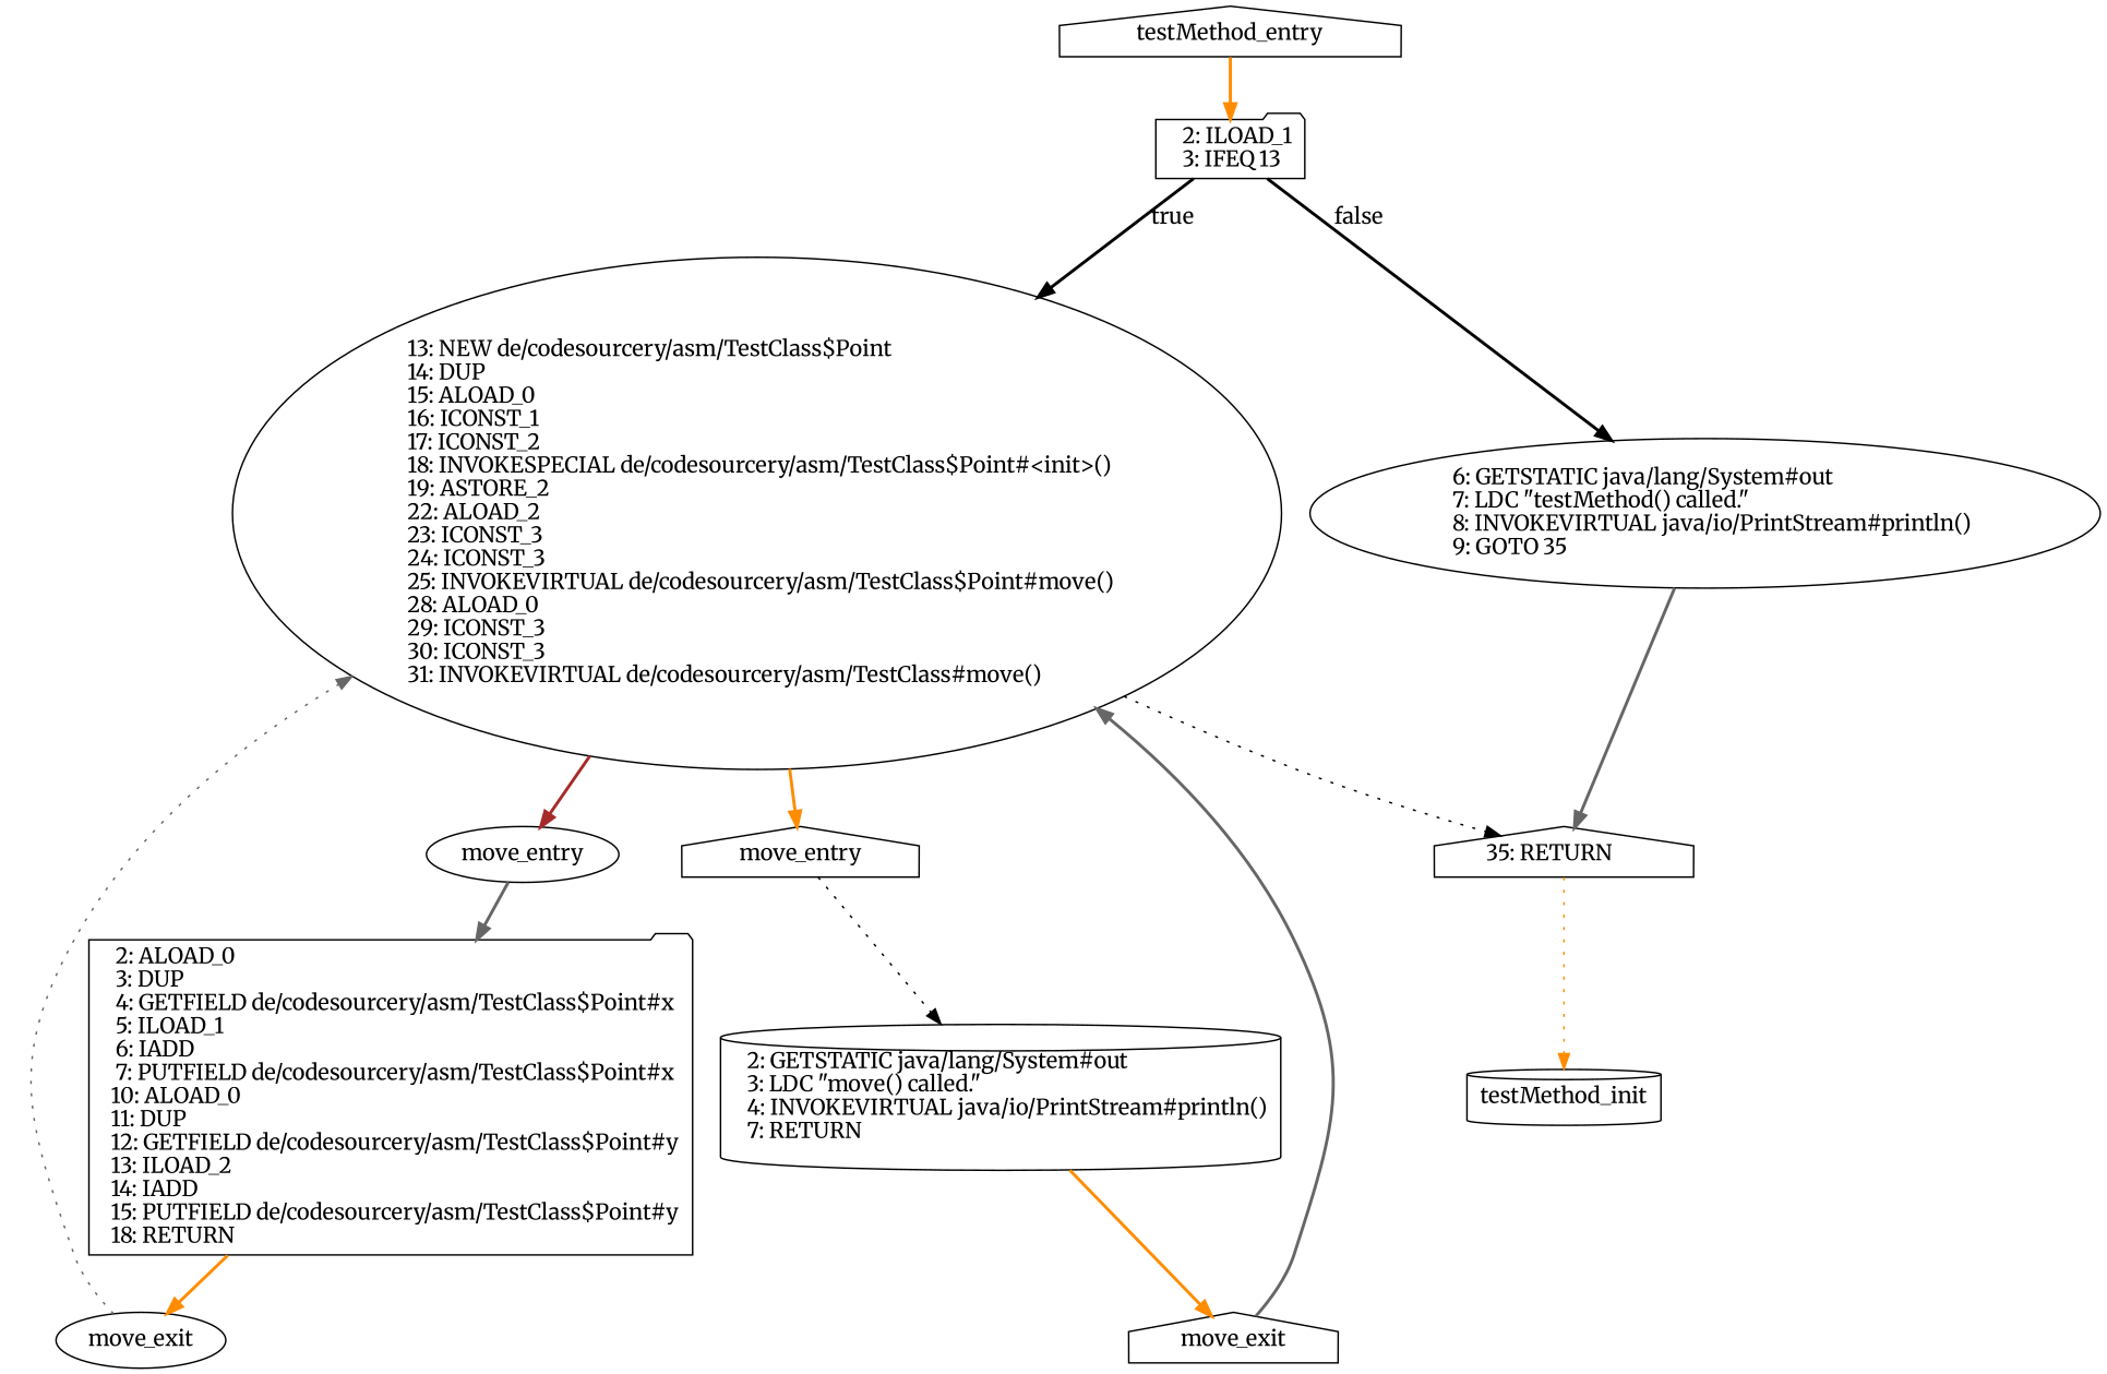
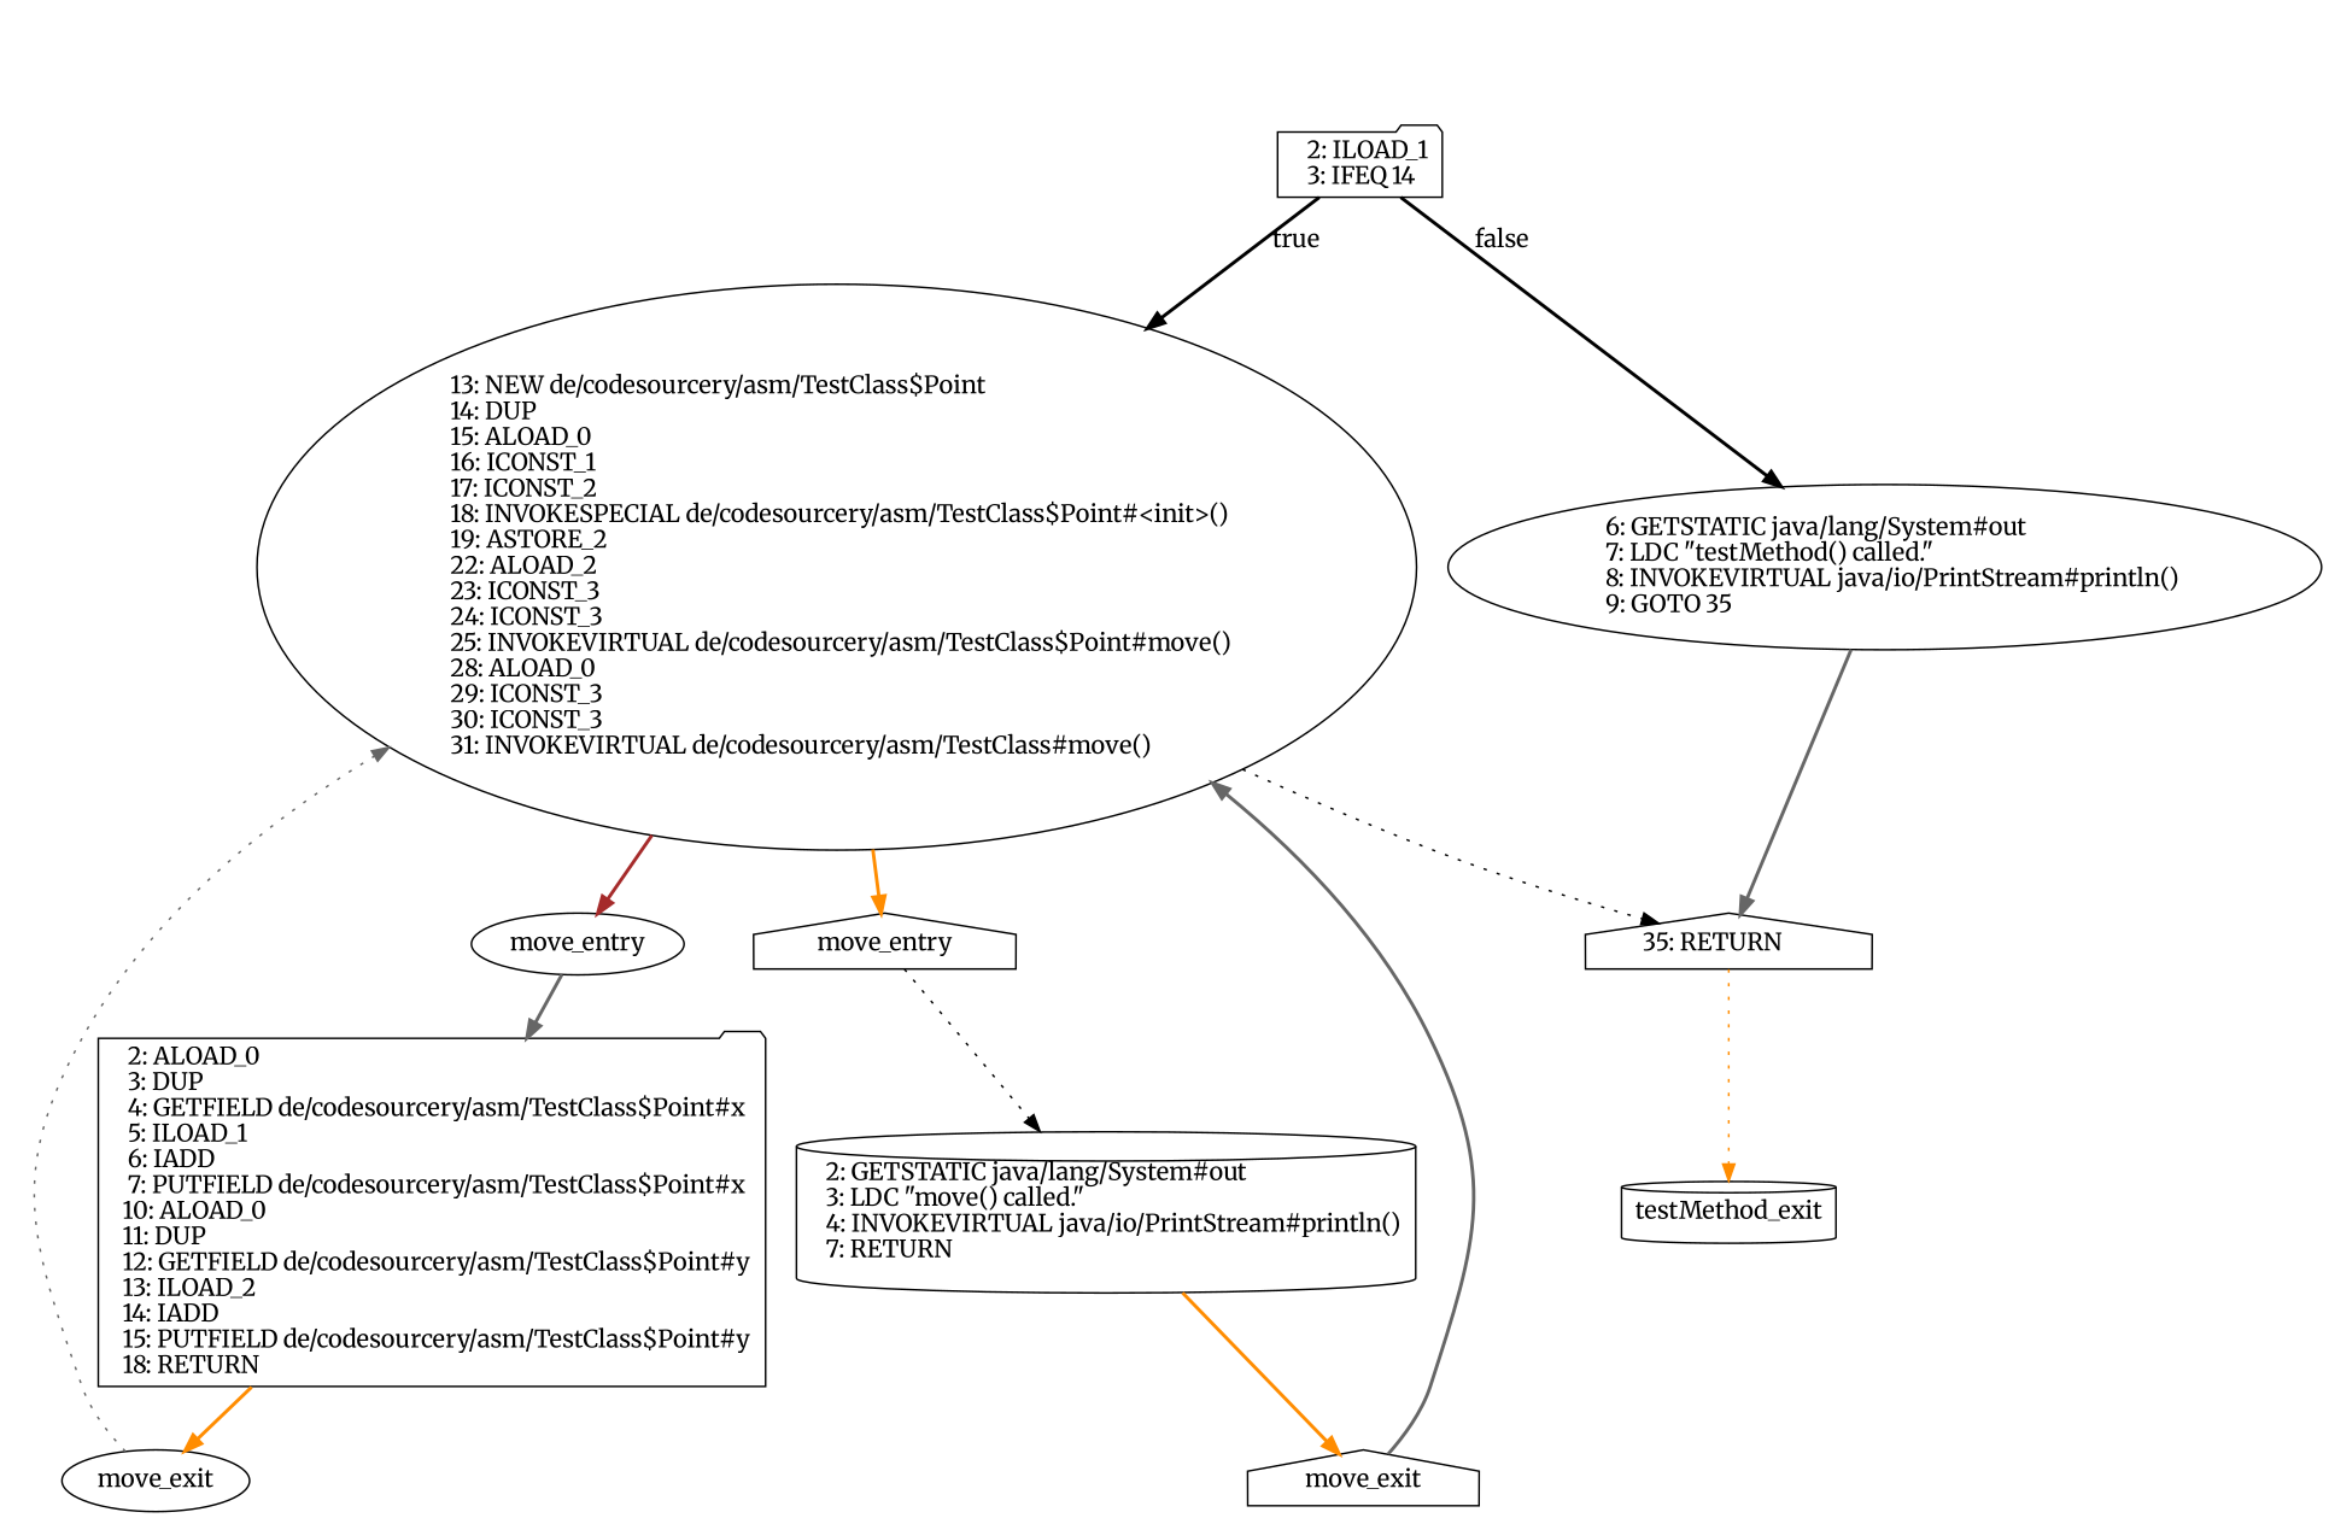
  digraph {
    fontname=Merriweather
    node [fontname=Merriweather shape=house]
    edge [color=darkorange fontname=Merriweather style=bold]
-   n1 [label=testMethod_init shape=cylinder]
+   n1 [label=testMethod_exit shape=cylinder]
    n2 [label="  35: RETURN\l"]
    n3 [label="  13: NEW de/codesourcery/asm/TestClass$Point\l  14: DUP\l  15: ALOAD_0\l  16: ICONST_1\l  17: ICONST_2\l  18: INVOKESPECIAL de/codesourcery/asm/TestClass$Point#<init>()\l  19: ASTORE_2\l  22: ALOAD_2\l  23: ICONST_3\l  24: ICONST_3\l  25: INVOKEVIRTUAL de/codesourcery/asm/TestClass$Point#move()\l  28: ALOAD_0\l  29: ICONST_3\l  30: ICONST_3\l  31: INVOKEVIRTUAL de/codesourcery/asm/TestClass#move()\l" shape=ellipse]
    n4 [label=move_entry shape=ellipse]
    n5 [label=move_entry]
    n6 [label="   2: ALOAD_0\l   3: DUP\l   4: GETFIELD de/codesourcery/asm/TestClass$Point#x\l   5: ILOAD_1\l   6: IADD\l   7: PUTFIELD de/codesourcery/asm/TestClass$Point#x\l  10: ALOAD_0\l  11: DUP\l  12: GETFIELD de/codesourcery/asm/TestClass$Point#y\l  13: ILOAD_2\l  14: IADD\l  15: PUTFIELD de/codesourcery/asm/TestClass$Point#y\l  18: RETURN\l" shape=folder]
    n7 [label="   2: GETSTATIC java/lang/System#out\l   3: LDC \"move() called.\"\l   4: INVOKEVIRTUAL java/io/PrintStream#println()\l   7: RETURN\l" shape=cylinder]
-   n8 [label=testMethod_entry]
-   n9 [label="   2: ILOAD_1\l   3: IFEQ 13\l" shape=folder]
+   n9 [label="   2: ILOAD_1\l   3: IFEQ 14\l" shape=folder]
    n10 [label="   6: GETSTATIC java/lang/System#out\l   7: LDC \"testMethod() called.\"\l   8: INVOKEVIRTUAL java/io/PrintStream#println()\l   9: GOTO 35\l" shape=ellipse]
    n11 [label=move_exit shape=ellipse]
    n12 [label=move_exit]
    n2 -> n1 [style=dotted]
    n3 -> n2 [color=black style=dotted]
    n3 -> n4 [color=brown]
    n3 -> n5
    n4 -> n6 [color=gray40]
    n5 -> n7 [color=black style=dotted]
    n6 -> n11
    n7 -> n12
-   n8 -> n9
    n9 -> n3 [color=black label=true]
    n9 -> n10 [color=black label=false]
    n10 -> n2 [color=gray40]
    n11 -> n3 [color=gray40 style=dotted]
    n12 -> n3 [color=gray40]
  }
